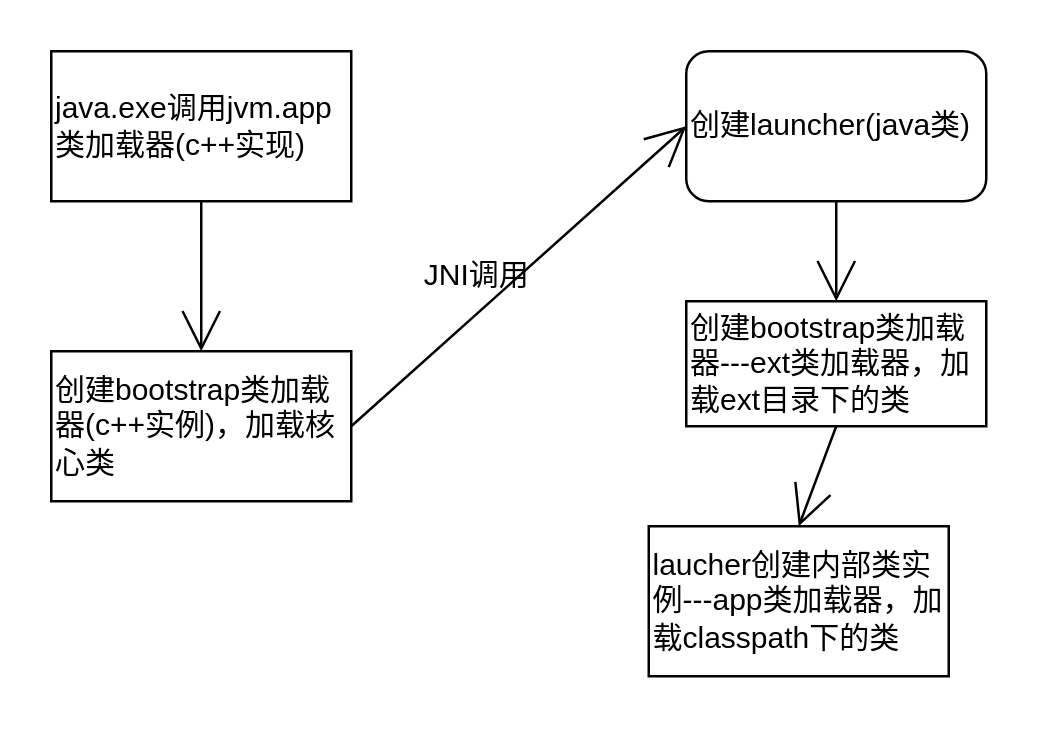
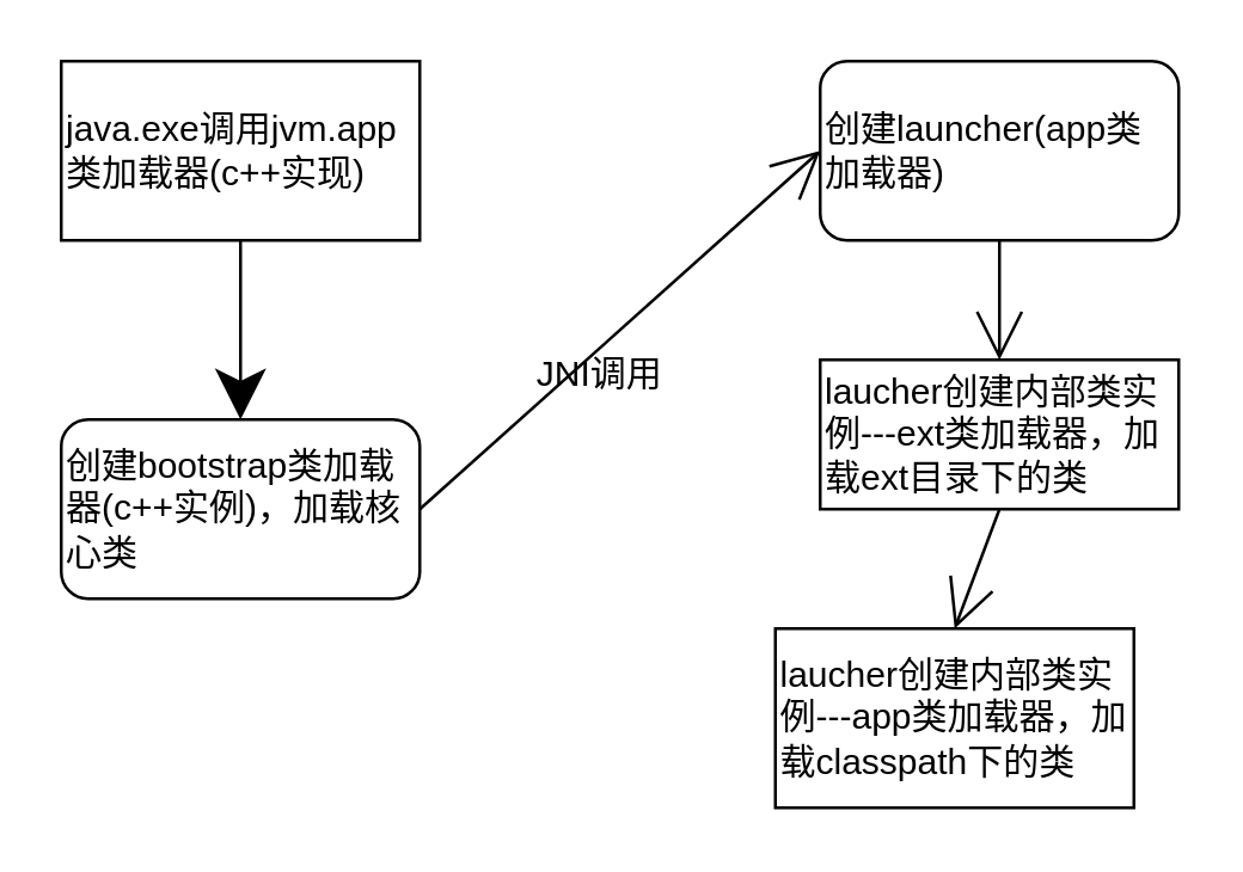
  <mxCell id="0" />
  <mxCell id="1" parent="0" />
- <mxCell id="2" style="edgeStyle=none;curved=1;rounded=0;orthogonalLoop=1;jettySize=auto;html=1;exitX=0.5;exitY=1;exitDx=0;exitDy=0;entryX=0.5;entryY=0;entryDx=0;entryDy=0;endArrow=open;startSize=14;endSize=14;sourcePerimeterSpacing=8;targetPerimeterSpacing=8;" parent="1" source="3" target="5" edge="1"><mxGeometry relative="1" as="geometry" /></mxCell>
+ <mxCell id="2" style="edgeStyle=none;curved=1;rounded=0;orthogonalLoop=1;jettySize=auto;html=1;exitX=0.5;exitY=1;exitDx=0;exitDy=0;entryX=0.5;entryY=0;entryDx=0;entryDy=0;endArrow=classic;startSize=14;endSize=14;sourcePerimeterSpacing=8;targetPerimeterSpacing=8;" parent="1" source="3" target="5" edge="1"><mxGeometry relative="1" as="geometry" /></mxCell>
  <mxCell id="3" value="java.exe调用jvm.app类加载器(c++实现)" style="rounded=0;whiteSpace=wrap;html=1;hachureGap=4;pointerEvents=0;align=left;" parent="1" vertex="1"><mxGeometry x="20" y="20" width="120" height="60" as="geometry" /></mxCell>
  <mxCell id="4" style="edgeStyle=none;curved=1;rounded=0;orthogonalLoop=1;jettySize=auto;html=1;exitX=1;exitY=0.5;exitDx=0;exitDy=0;entryX=0;entryY=0.5;entryDx=0;entryDy=0;endArrow=open;startSize=14;endSize=14;sourcePerimeterSpacing=8;targetPerimeterSpacing=8;" parent="1" source="5" target="7" edge="1"><mxGeometry relative="1" as="geometry" /></mxCell>
- <mxCell id="5" value="创建bootstrap类加载器(c++实例)，加载核心类" style="rounded=0;whiteSpace=wrap;html=1;hachureGap=4;pointerEvents=0;align=left;" parent="1" vertex="1"><mxGeometry x="20" y="140" width="120" height="60" as="geometry" /></mxCell>
+ <mxCell id="5" value="创建bootstrap类加载器(c++实例)，加载核心类" style="whiteSpace=wrap;html=1;hachureGap=4;pointerEvents=0;align=left;rounded=1;" parent="1" vertex="1"><mxGeometry x="20" y="140" width="120" height="60" as="geometry" /></mxCell>
  <mxCell id="6" style="edgeStyle=none;curved=1;rounded=0;orthogonalLoop=1;jettySize=auto;html=1;exitX=0.5;exitY=1;exitDx=0;exitDy=0;endArrow=open;startSize=14;endSize=14;sourcePerimeterSpacing=8;targetPerimeterSpacing=8;" parent="1" source="7" edge="1"><mxGeometry relative="1" as="geometry"><mxPoint x="334" y="120" as="targetPoint" /></mxGeometry></mxCell>
- <mxCell id="7" value="创建launcher(java类)" style="rounded=1;whiteSpace=wrap;html=1;hachureGap=4;pointerEvents=0;align=left;" parent="1" vertex="1"><mxGeometry x="274" y="20" width="120" height="60" as="geometry" /></mxCell>
- <mxCell id="8" value="JNI调用" style="text;html=1;align=center;verticalAlign=middle;resizable=0;points=[];autosize=1;strokeColor=none;fillColor=none;" parent="1" vertex="1"><mxGeometry x="160" y="100" width="60" height="20" as="geometry" /></mxCell>
+ <mxCell id="7" value="创建launcher(app类加载器)" style="rounded=1;whiteSpace=wrap;html=1;hachureGap=4;pointerEvents=0;align=left;" parent="1" vertex="1"><mxGeometry x="274" y="20" width="120" height="60" as="geometry" /></mxCell>
+ <mxCell id="8" value="JNI调用" style="text;html=1;align=center;verticalAlign=middle;resizable=0;points=[];autosize=1;strokeColor=none;fillColor=none;" parent="1" vertex="1"><mxGeometry x="170" y="115" width="60" height="20" as="geometry" /></mxCell>
  <mxCell id="9" style="edgeStyle=none;curved=1;rounded=0;orthogonalLoop=1;jettySize=auto;html=1;exitX=0.5;exitY=1;exitDx=0;exitDy=0;entryX=0.5;entryY=0;entryDx=0;entryDy=0;endArrow=open;startSize=14;endSize=14;sourcePerimeterSpacing=8;targetPerimeterSpacing=8;" parent="1" source="10" target="11" edge="1"><mxGeometry relative="1" as="geometry" /></mxCell>
- <mxCell id="10" value="创建bootstrap类加载器---ext类加载器，加载ext目录下的类" style="rounded=0;whiteSpace=wrap;html=1;hachureGap=4;pointerEvents=0;align=left;" parent="1" vertex="1"><mxGeometry x="274" y="120" width="120" height="50" as="geometry" /></mxCell>
+ <mxCell id="10" value="laucher创建内部类实例---ext类加载器，加载ext目录下的类" style="rounded=0;whiteSpace=wrap;html=1;hachureGap=4;pointerEvents=0;align=left;" parent="1" vertex="1"><mxGeometry x="274" y="120" width="120" height="50" as="geometry" /></mxCell>
  <mxCell id="11" value="laucher创建内部类实例---app类加载器，加载classpath下的类" style="rounded=0;whiteSpace=wrap;html=1;hachureGap=4;pointerEvents=0;align=left;" parent="1" vertex="1"><mxGeometry x="259" y="210" width="120" height="60" as="geometry" /></mxCell>
